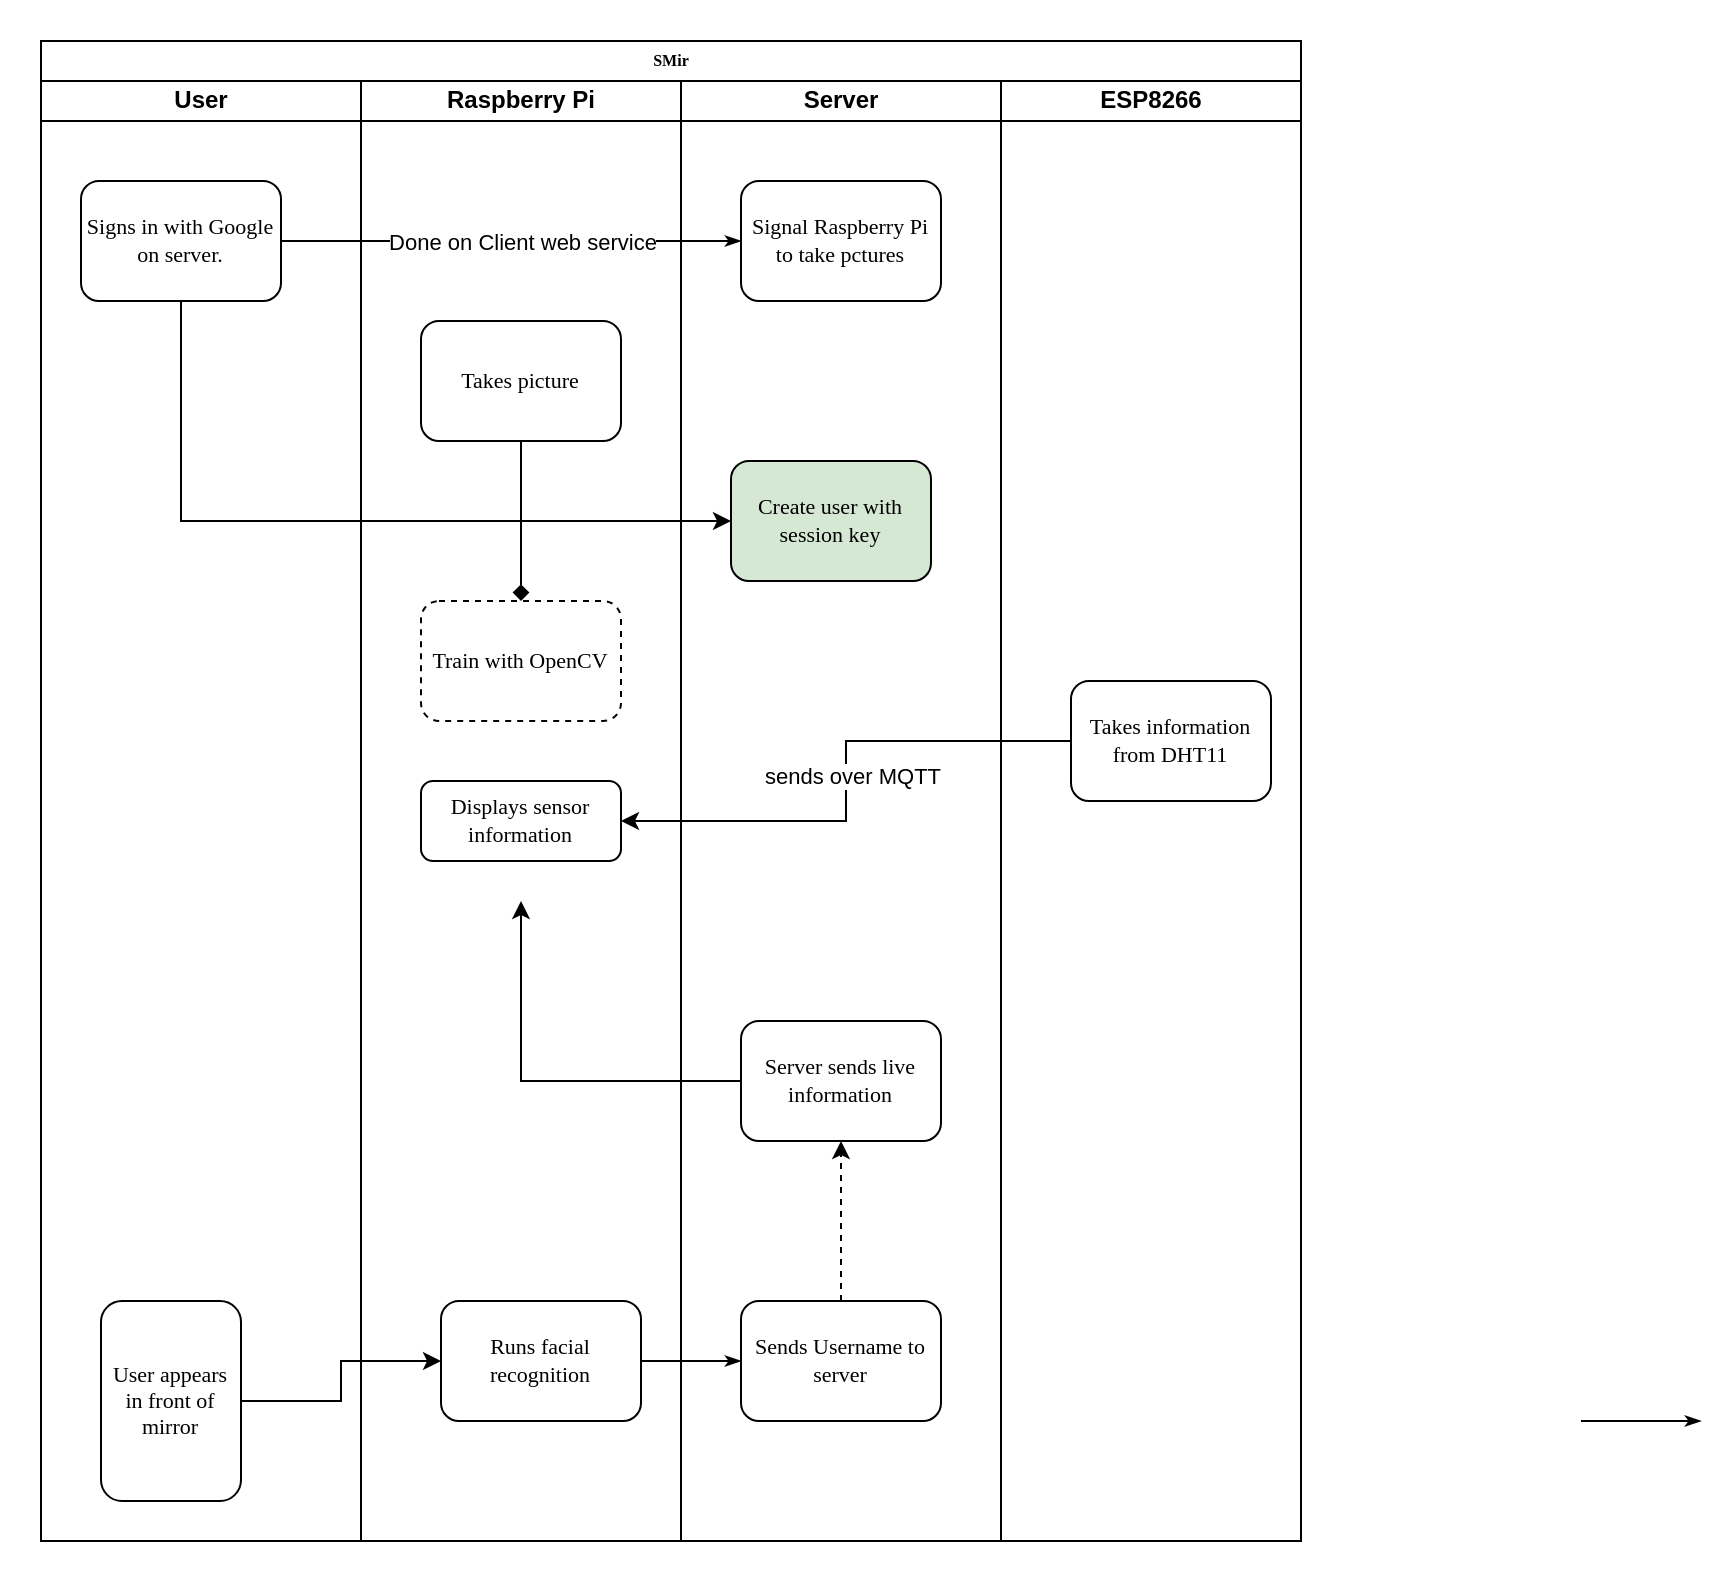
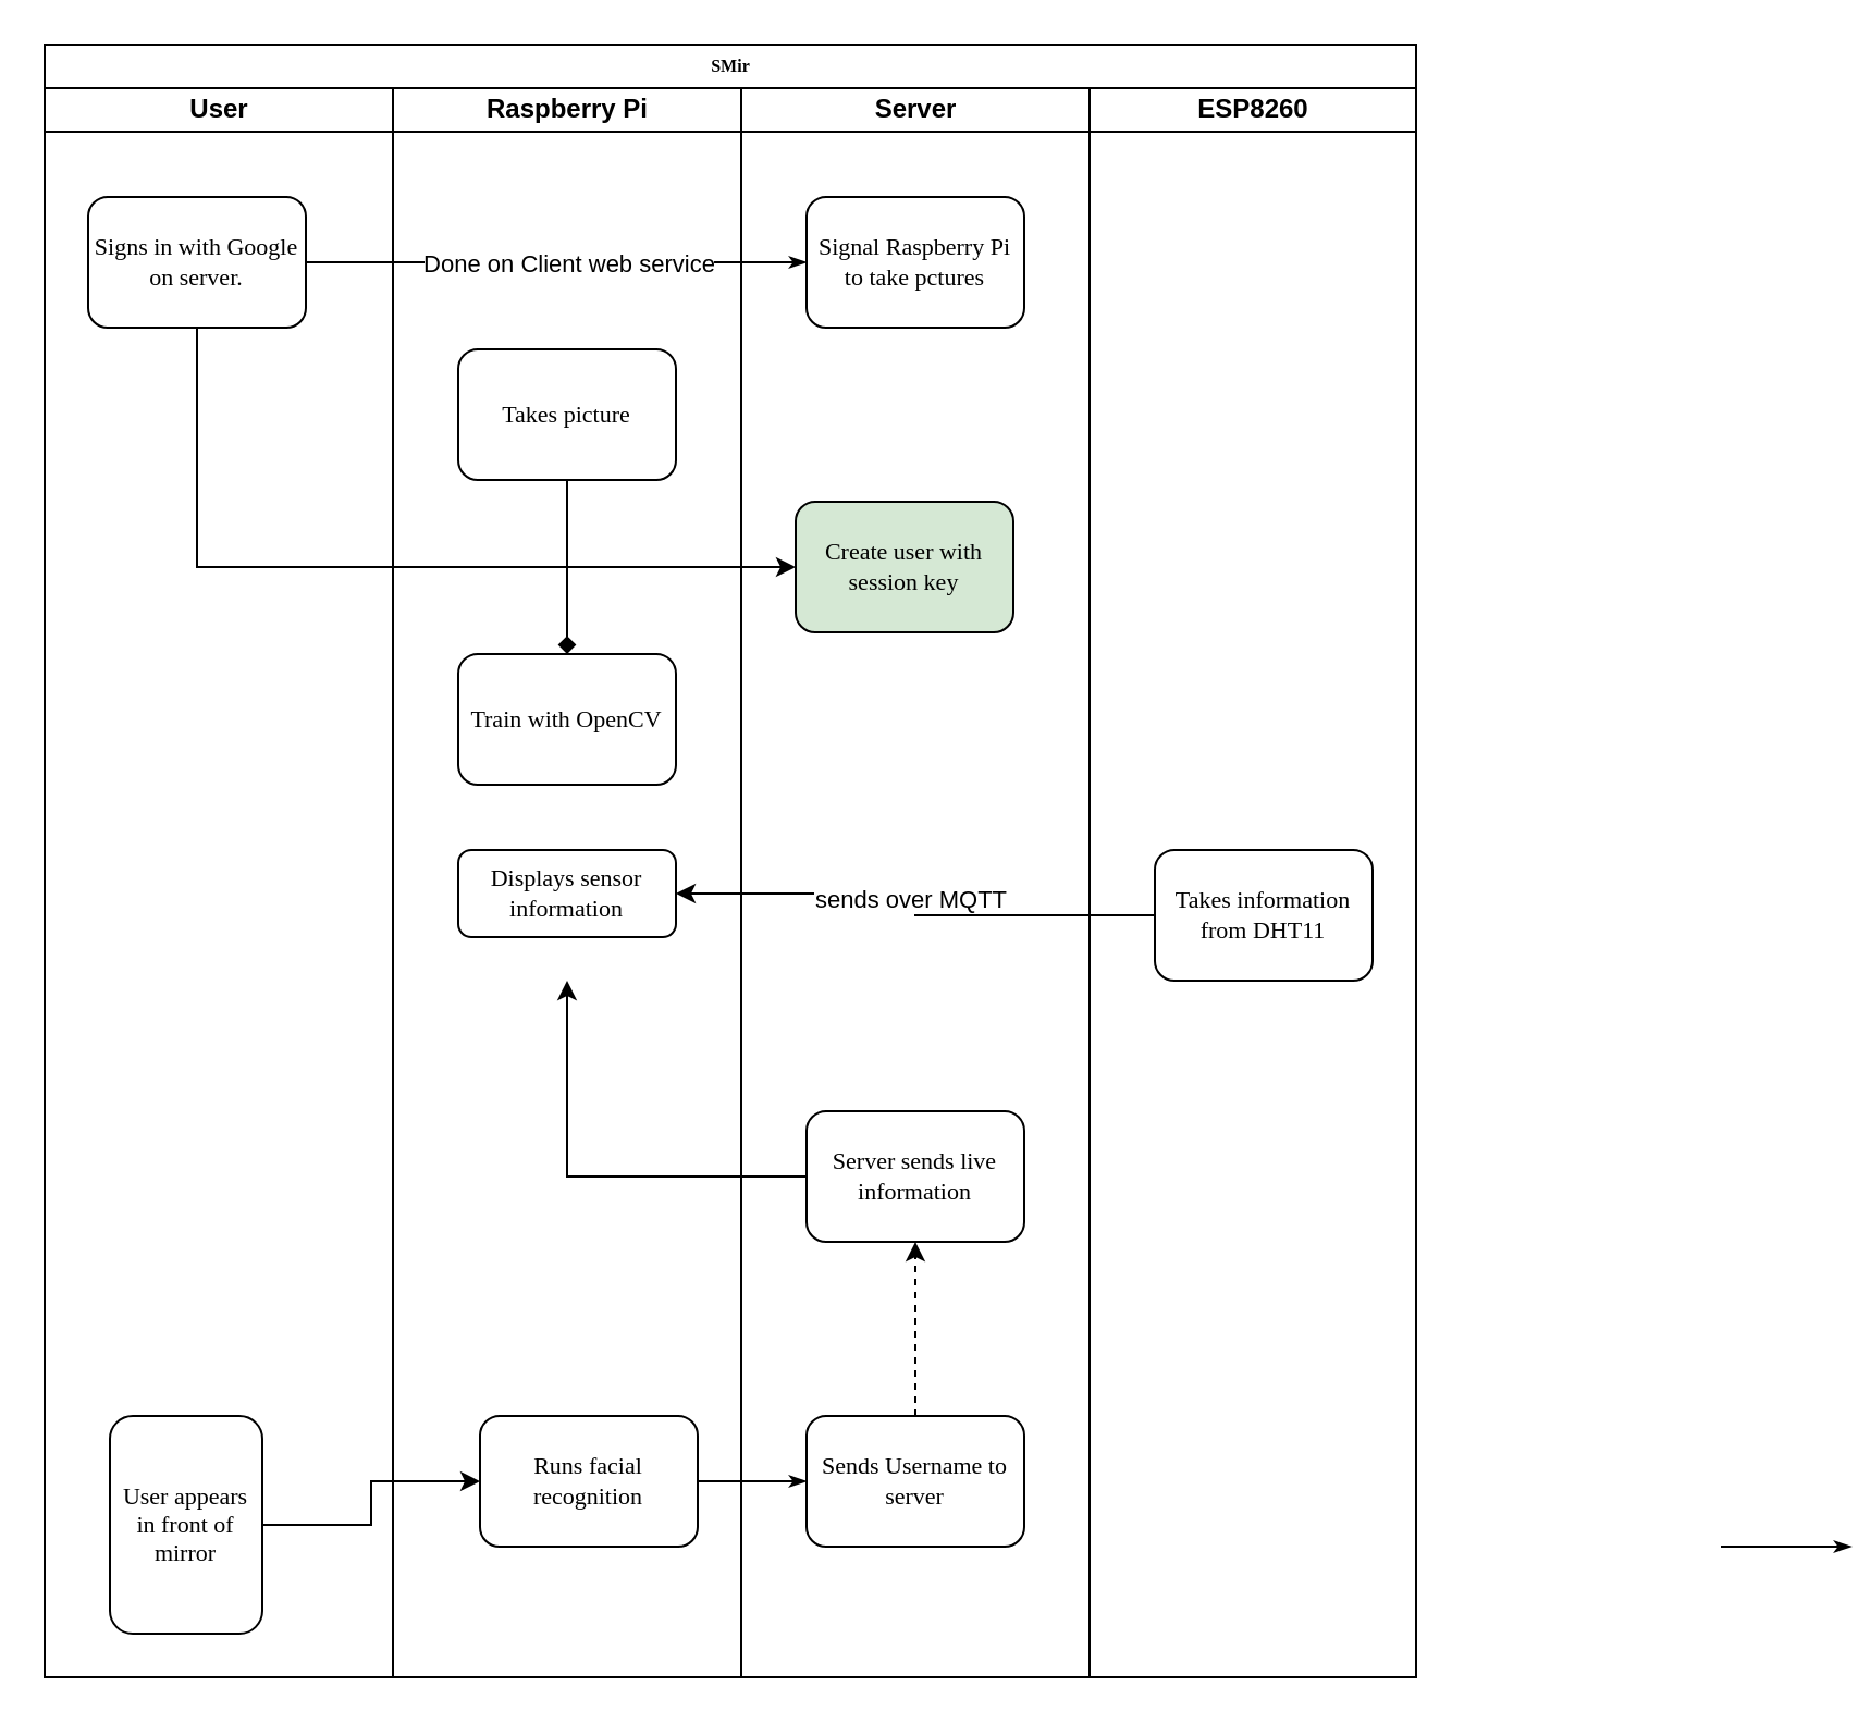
  <mxCell id="0" />
  <mxCell id="1" parent="0" />
  <mxCell id="2" value="SMir" style="swimlane;html=1;childLayout=stackLayout;startSize=20;rounded=0;shadow=0;labelBackgroundColor=none;strokeColor=#000000;strokeWidth=1;fillColor=#ffffff;fontFamily=Verdana;fontSize=8;fontColor=#000000;align=center;" parent="1" vertex="1"><mxGeometry x="20" y="20" width="630" height="750" as="geometry" /></mxCell>
  <mxCell id="3" value="User" style="swimlane;html=1;startSize=20;" parent="2" vertex="1"><mxGeometry y="20" width="160" height="730" as="geometry" /></mxCell>
  <mxCell id="4" value="Signs in with Google on server." style="rounded=1;whiteSpace=wrap;html=1;shadow=0;labelBackgroundColor=none;strokeColor=#000000;strokeWidth=1;fillColor=#ffffff;fontFamily=Verdana;fontSize=11;fontColor=#000000;align=center;" parent="3" vertex="1"><mxGeometry x="20" y="50" width="100" height="60" as="geometry" /></mxCell>
  <mxCell id="5" value="User appears in front of mirror" style="rounded=1;whiteSpace=wrap;html=1;shadow=0;labelBackgroundColor=none;strokeColor=#000000;strokeWidth=1;fillColor=#ffffff;fontFamily=Verdana;fontSize=11;fontColor=#000000;align=center;" parent="3" vertex="1"><mxGeometry x="30" y="610" width="70" height="100" as="geometry" /></mxCell>
  <mxCell id="6" style="edgeStyle=orthogonalEdgeStyle;rounded=1;html=1;labelBackgroundColor=none;startArrow=none;startFill=0;startSize=5;endArrow=classicThin;endFill=1;endSize=5;jettySize=auto;orthogonalLoop=1;strokeColor=#000000;strokeWidth=1;fontFamily=Verdana;fontSize=8;fontColor=#000000;" parent="2" source="4" target="17" edge="1"><mxGeometry relative="1" as="geometry" /></mxCell>
  <mxCell id="7" value="Done on Client web service" style="text;html=1;resizable=0;points=[];align=center;verticalAlign=middle;labelBackgroundColor=#ffffff;fontSize=11;" vertex="1" connectable="0" parent="6"><mxGeometry x="-0.13" y="3" relative="1" as="geometry"><mxPoint x="20" y="3" as="offset" /></mxGeometry></mxCell>
  <mxCell id="8" style="edgeStyle=orthogonalEdgeStyle;rounded=1;html=1;labelBackgroundColor=none;startArrow=none;startFill=0;startSize=5;endArrow=classicThin;endFill=1;endSize=5;jettySize=auto;orthogonalLoop=1;strokeColor=#000000;strokeWidth=1;fontFamily=Verdana;fontSize=8;fontColor=#000000;" parent="2" edge="1"><mxGeometry relative="1" as="geometry"><mxPoint x="770" y="690" as="sourcePoint" /><mxPoint x="830" y="690" as="targetPoint" /></mxGeometry></mxCell>
  <mxCell id="9" style="edgeStyle=orthogonalEdgeStyle;rounded=1;html=1;labelBackgroundColor=none;startArrow=none;startFill=0;startSize=5;endArrow=classicThin;endFill=1;endSize=5;jettySize=auto;orthogonalLoop=1;strokeColor=#000000;strokeWidth=1;fontFamily=Verdana;fontSize=8;fontColor=#000000;" parent="2" source="11" target="20" edge="1"><mxGeometry relative="1" as="geometry" /></mxCell>
  <mxCell id="10" value="Raspberry Pi" style="swimlane;html=1;startSize=20;" parent="2" vertex="1"><mxGeometry x="160" y="20" width="160" height="730" as="geometry" /></mxCell>
  <mxCell id="11" value="Runs facial recognition" style="rounded=1;whiteSpace=wrap;html=1;shadow=0;labelBackgroundColor=none;strokeColor=#000000;strokeWidth=1;fillColor=#ffffff;fontFamily=Verdana;fontSize=11;fontColor=#000000;align=center;" parent="10" vertex="1"><mxGeometry x="40" y="610" width="100" height="60" as="geometry" /></mxCell>
  <mxCell id="12" style="edgeStyle=orthogonalEdgeStyle;rounded=0;orthogonalLoop=1;jettySize=auto;html=1;entryX=0.5;entryY=0;entryDx=0;entryDy=0;fontSize=11;endArrow=diamond;" edge="1" parent="10" source="13" target="15"><mxGeometry relative="1" as="geometry" /></mxCell>
  <mxCell id="13" value="Takes picture" style="rounded=1;whiteSpace=wrap;html=1;shadow=0;labelBackgroundColor=none;strokeColor=#000000;strokeWidth=1;fillColor=#ffffff;fontFamily=Verdana;fontSize=11;fontColor=#000000;align=center;" parent="10" vertex="1"><mxGeometry x="30" y="120" width="100" height="60" as="geometry" /></mxCell>
  <mxCell id="14" value="Displays sensor information" style="rounded=1;whiteSpace=wrap;html=1;shadow=0;labelBackgroundColor=none;strokeColor=#000000;strokeWidth=1;fillColor=#ffffff;fontFamily=Verdana;fontSize=11;fontColor=#000000;align=center;" parent="10" vertex="1"><mxGeometry x="30" y="350" width="100" height="40" as="geometry" /></mxCell>
- <mxCell id="15" value="Train with OpenCV" style="rounded=1;whiteSpace=wrap;html=1;shadow=0;labelBackgroundColor=none;strokeColor=#000000;strokeWidth=1;fillColor=#ffffff;fontFamily=Verdana;fontSize=11;fontColor=#000000;align=center;dashed=1;" vertex="1" parent="10"><mxGeometry x="30" y="260" width="100" height="60" as="geometry" /></mxCell>
+ <mxCell id="15" value="Train with OpenCV" style="rounded=1;whiteSpace=wrap;html=1;shadow=0;labelBackgroundColor=none;strokeColor=#000000;strokeWidth=1;fillColor=#ffffff;fontFamily=Verdana;fontSize=11;fontColor=#000000;align=center;" vertex="1" parent="10"><mxGeometry x="30" y="260" width="100" height="60" as="geometry" /></mxCell>
  <mxCell id="16" value="Server" style="swimlane;html=1;startSize=20;" parent="2" vertex="1"><mxGeometry x="320" y="20" width="160" height="730" as="geometry" /></mxCell>
  <mxCell id="17" value="Signal Raspberry Pi to take pctures" style="rounded=1;whiteSpace=wrap;html=1;shadow=0;labelBackgroundColor=none;strokeColor=#000000;strokeWidth=1;fillColor=#ffffff;fontFamily=Verdana;fontSize=11;fontColor=#000000;align=center;" parent="16" vertex="1"><mxGeometry x="30" y="50" width="100" height="60" as="geometry" /></mxCell>
  <mxCell id="18" value="Server sends live information" style="rounded=1;whiteSpace=wrap;html=1;shadow=0;labelBackgroundColor=none;strokeColor=#000000;strokeWidth=1;fillColor=#ffffff;fontFamily=Verdana;fontSize=11;fontColor=#000000;align=center;" parent="16" vertex="1"><mxGeometry x="30" y="470" width="100" height="60" as="geometry" /></mxCell>
  <mxCell id="19" style="edgeStyle=orthogonalEdgeStyle;rounded=0;orthogonalLoop=1;jettySize=auto;html=1;entryX=0.5;entryY=1;entryDx=0;entryDy=0;dashed=1;" edge="1" parent="16" source="20" target="18"><mxGeometry relative="1" as="geometry" /></mxCell>
  <mxCell id="20" value="Sends Username to server" style="rounded=1;whiteSpace=wrap;html=1;shadow=0;labelBackgroundColor=none;strokeColor=#000000;strokeWidth=1;fillColor=#ffffff;fontFamily=Verdana;fontSize=11;fontColor=#000000;align=center;" parent="16" vertex="1"><mxGeometry x="30" y="610" width="100" height="60" as="geometry" /></mxCell>
  <mxCell id="21" value="Create user with session key" style="rounded=1;whiteSpace=wrap;html=1;shadow=0;labelBackgroundColor=none;strokeColor=#000000;strokeWidth=1;fillColor=#d5e8d4;fontFamily=Verdana;fontSize=11;fontColor=#000000;align=center;" parent="16" vertex="1"><mxGeometry x="25" y="190" width="100" height="60" as="geometry" /></mxCell>
  <mxCell id="22" style="edgeStyle=orthogonalEdgeStyle;rounded=0;orthogonalLoop=1;jettySize=auto;html=1;entryX=0;entryY=0.5;entryDx=0;entryDy=0;" edge="1" parent="2" source="5" target="11"><mxGeometry relative="1" as="geometry" /></mxCell>
  <mxCell id="23" style="edgeStyle=orthogonalEdgeStyle;rounded=0;orthogonalLoop=1;jettySize=auto;html=1;exitX=0;exitY=0.5;exitDx=0;exitDy=0;" edge="1" parent="2" source="18"><mxGeometry relative="1" as="geometry"><mxPoint x="240" y="430" as="targetPoint" /><Array as="points"><mxPoint x="240" y="520" /></Array></mxGeometry></mxCell>
  <mxCell id="24" style="edgeStyle=orthogonalEdgeStyle;rounded=0;orthogonalLoop=1;jettySize=auto;html=1;entryX=0;entryY=0.5;entryDx=0;entryDy=0;" edge="1" parent="2" source="4" target="21"><mxGeometry relative="1" as="geometry"><Array as="points"><mxPoint x="70" y="240" /></Array></mxGeometry></mxCell>
- <mxCell id="25" value="ESP8266" style="swimlane;html=1;startSize=20;" vertex="1" parent="2"><mxGeometry x="480" y="20" width="150" height="730" as="geometry" /></mxCell>
- <mxCell id="26" value="Takes information from DHT11" style="rounded=1;whiteSpace=wrap;html=1;shadow=0;labelBackgroundColor=none;strokeColor=#000000;strokeWidth=1;fillColor=#ffffff;fontFamily=Verdana;fontSize=11;fontColor=#000000;align=center;" vertex="1" parent="25"><mxGeometry x="35" y="300" width="100" height="60" as="geometry" /></mxCell>
+ <mxCell id="25" value="ESP8260" style="swimlane;html=1;startSize=20;" vertex="1" parent="2"><mxGeometry x="480" y="20" width="150" height="730" as="geometry" /></mxCell>
+ <mxCell id="26" value="Takes information from DHT11" style="rounded=1;whiteSpace=wrap;html=1;shadow=0;labelBackgroundColor=none;strokeColor=#000000;strokeWidth=1;fillColor=#ffffff;fontFamily=Verdana;fontSize=11;fontColor=#000000;align=center;" vertex="1" parent="25"><mxGeometry x="30" y="350" width="100" height="60" as="geometry" /></mxCell>
  <mxCell id="27" style="edgeStyle=orthogonalEdgeStyle;rounded=0;orthogonalLoop=1;jettySize=auto;html=1;entryX=1;entryY=0.5;entryDx=0;entryDy=0;fontSize=11;" edge="1" parent="2" source="26" target="14"><mxGeometry relative="1" as="geometry" /></mxCell>
  <mxCell id="28" value="sends over MQTT" style="text;html=1;resizable=0;points=[];align=center;verticalAlign=middle;labelBackgroundColor=#ffffff;fontSize=11;" vertex="1" connectable="0" parent="27"><mxGeometry y="3" relative="1" as="geometry"><mxPoint y="-3" as="offset" /></mxGeometry></mxCell>
